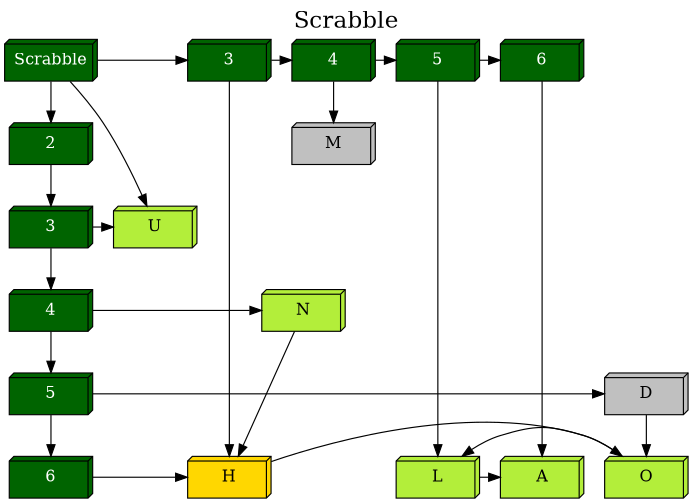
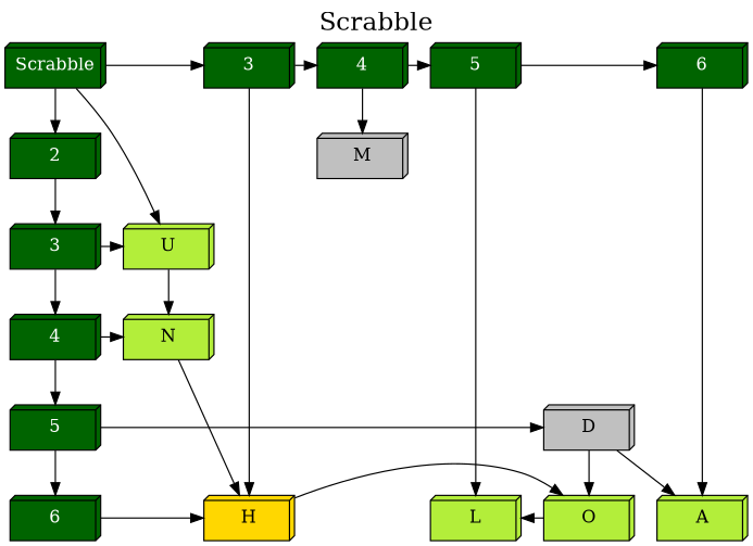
  digraph {
    fontsize=20
    label=Scrabble
    labelloc=t
    node [fillcolor=darkgreen fontcolor=white group=1 shape=box3d style=filled]
    n1 [label=Scrabble width=1]
    n2 [group=2 label=3 width=1]
    n3 [group=5 label=4 width=1]
    n4 [group=7 label=5 width=1]
    n5 [group=9 label=6 width=1]
    n6 [label=2 width=1]
    n7 [fillcolor=gray group=5 label=M width=1 fontcolor=""]
    n8 [label=3 width=1]
    n9 [fillcolor=olivedrab2 group=5 label=U width=1 fontcolor=""]
    n10 [label=4 width=1]
    n11 [fillcolor=olivedrab2 group=5 label=N width=1 fontcolor=""]
    n12 [label=5 width=1]
    n13 [fillcolor=gray group=5 label=D width=1 fontcolor=""]
    n14 [label=6 width=1]
    n15 [fillcolor=gold group=2 label=H width=1 fontcolor=""]
    n16 [fillcolor=olivedrab2 group=5 label=O width=1 fontcolor=""]
    n17 [fillcolor=olivedrab2 group=7 label=L width=1 fontcolor=""]
    n18 [fillcolor=olivedrab2 group=9 label=A width=1 fontcolor=""]
    subgraph sub_1 {
      rank=same
      n1
      n2
      n3
      n4
      n5
    }
    subgraph sub_2 {
      rank=same
      n6
      n7
    }
    subgraph sub_3 {
      rank=same
      n8
      n9
    }
    subgraph sub_4 {
      rank=same
      n10
      n11
    }
    subgraph sub_5 {
      rank=same
      n12
      n13
    }
    subgraph sub_6 {
      rank=same
      n14
      n15
      n16
      n17
      n18
    }
    n1 -> n2
    n1 -> n6
    n1 -> n9
    n2 -> n3
    n2 -> n15
    n3 -> n4
    n3 -> n7
    n4 -> n5
    n4 -> n17
    n5 -> n18
    n6 -> n8
    n8 -> n9 [constraint=false]
    n8 -> n10
+   n9 -> n11
    n10 -> n11 [constraint=false]
    n10 -> n12
    n11 -> n15
    n12 -> n13 [constraint=false]
    n12 -> n14
    n13 -> n16
    n14 -> n15 [constraint=false]
    n15 -> n16 [constraint=false]
    n16 -> n17 [constraint=false]
-   n17 -> n18 [constraint=false]
+   n13 -> n18 [constraint=false]
  }
